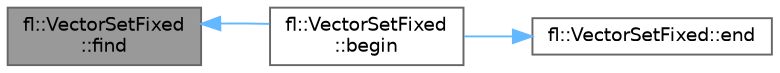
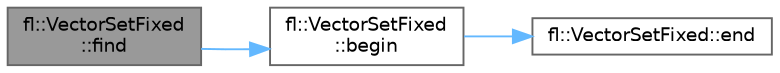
  digraph {
    rankdir=LR
    node [color=grey40 fillcolor=white fontname=Helvetica fontsize=10 shape=box style=filled]
    edge [color=steelblue1 fontname=Helvetica fontsize=10 labelfontname=Helvetica labelfontsize=10 style=solid]
    n1 [color=gray40 fillcolor=grey60 fontcolor=black height=0.2 label="fl::VectorSetFixed\l::find" width=0.4]
    n2 [height=0.2 label="fl::VectorSetFixed\l::begin" width=0.4]
    n3 [height=0.2 label="fl::VectorSetFixed::end" width=0.4]
-   n2 -> n1
+   n1 -> n2
    n2 -> n3
  }
